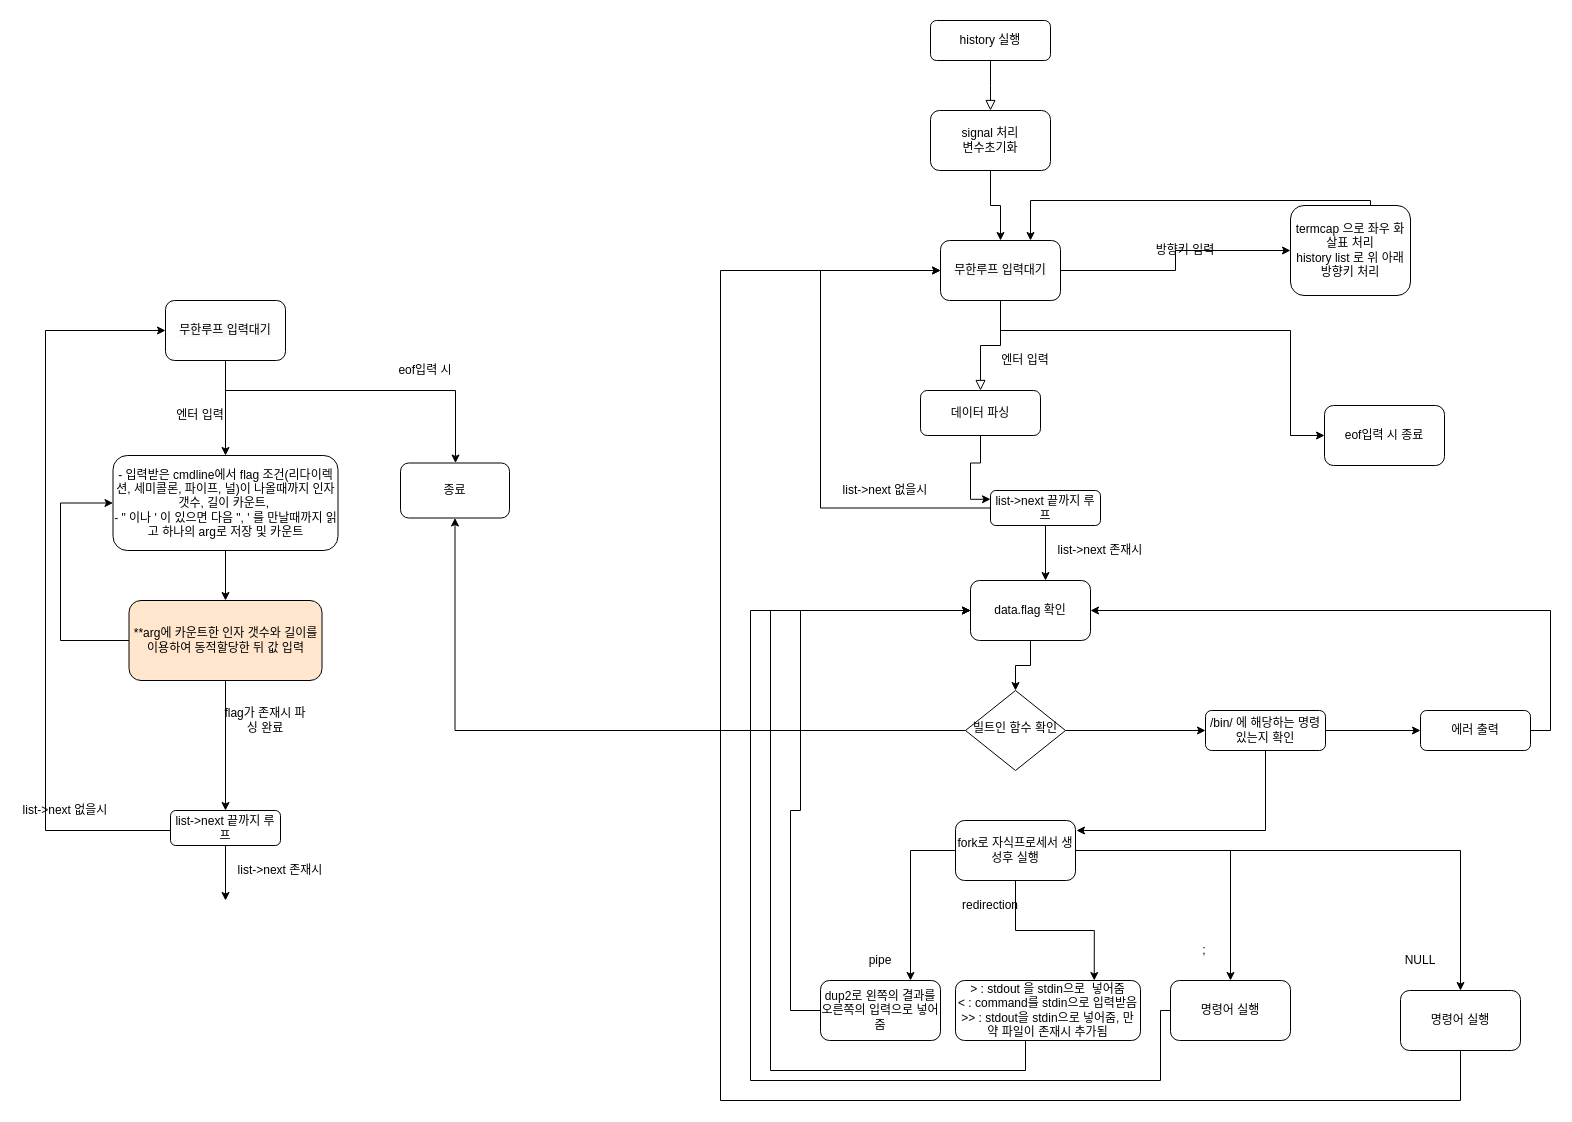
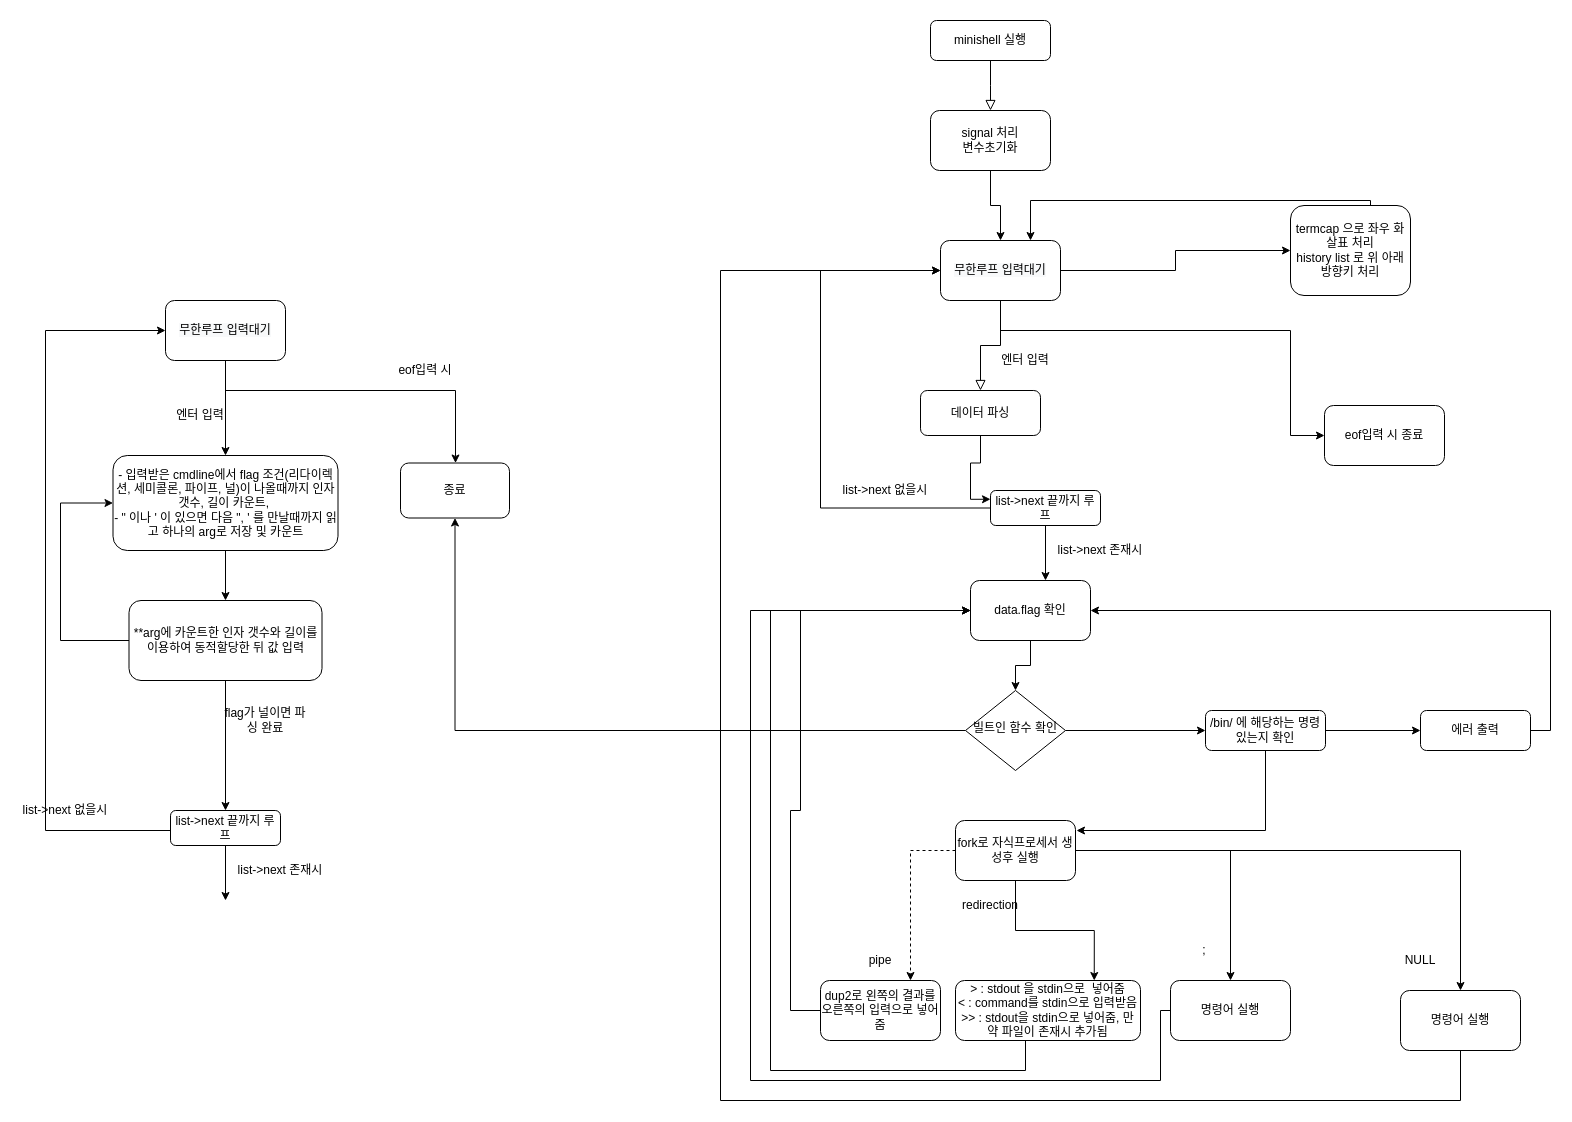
  <mxCell id="0" />
  <mxCell id="1" parent="0" />
  <mxCell id="2" value="" style="rounded=0;html=1;jettySize=auto;orthogonalLoop=1;fontSize=11;endArrow=block;endFill=0;endSize=8;strokeWidth=1;shadow=0;labelBackgroundColor=none;edgeStyle=orthogonalEdgeStyle;" parent="1" source="3" edge="1"><mxGeometry relative="1" as="geometry"><mxPoint x="990" y="110" as="targetPoint" /></mxGeometry></mxCell>
- <mxCell id="3" value="history 실행" style="rounded=1;whiteSpace=wrap;html=1;fontSize=12;glass=0;strokeWidth=1;shadow=0;" parent="1" vertex="1"><mxGeometry x="930" y="20" width="120" height="40" as="geometry" /></mxCell>
+ <mxCell id="3" value="minishell 실행" style="rounded=1;whiteSpace=wrap;html=1;fontSize=12;glass=0;strokeWidth=1;shadow=0;" parent="1" vertex="1"><mxGeometry x="930" y="20" width="120" height="40" as="geometry" /></mxCell>
  <mxCell id="4" value="" style="rounded=0;html=1;jettySize=auto;orthogonalLoop=1;fontSize=11;endArrow=block;endFill=0;endSize=8;strokeWidth=1;shadow=0;labelBackgroundColor=none;edgeStyle=orthogonalEdgeStyle;entryX=0.5;entryY=0;entryDx=0;entryDy=0;exitX=0.5;exitY=1;exitDx=0;exitDy=0;" parent="1" source="47" target="19" edge="1"><mxGeometry x="0.154" y="-170" relative="1" as="geometry"><mxPoint as="offset" /><mxPoint x="995" y="330" as="sourcePoint" /><mxPoint x="990" y="500" as="targetPoint" /><Array as="points" /></mxGeometry></mxCell>
  <mxCell id="5" style="edgeStyle=orthogonalEdgeStyle;rounded=0;orthogonalLoop=1;jettySize=auto;html=1;entryX=0;entryY=0.5;entryDx=0;entryDy=0;exitX=1;exitY=0.5;exitDx=0;exitDy=0;" parent="1" source="47" target="7" edge="1"><mxGeometry relative="1" as="geometry"><mxPoint x="1080" y="280" as="sourcePoint" /></mxGeometry></mxCell>
  <mxCell id="6" style="edgeStyle=orthogonalEdgeStyle;rounded=0;orthogonalLoop=1;jettySize=auto;html=1;entryX=0.75;entryY=0;entryDx=0;entryDy=0;exitX=0.5;exitY=0;exitDx=0;exitDy=0;" parent="1" source="7" target="47" edge="1"><mxGeometry relative="1" as="geometry"><Array as="points"><mxPoint x="1370" y="200" /><mxPoint x="1030" y="200" /></Array></mxGeometry></mxCell>
  <mxCell id="7" value="termcap 으로 좌우 화살표 처리&lt;br&gt;history list 로 위 아래 방향키 처리" style="rounded=1;whiteSpace=wrap;html=1;fontSize=12;glass=0;strokeWidth=1;shadow=0;" parent="1" vertex="1"><mxGeometry x="1290" y="205" width="120" height="90" as="geometry" /></mxCell>
  <mxCell id="8" style="edgeStyle=orthogonalEdgeStyle;rounded=0;orthogonalLoop=1;jettySize=auto;html=1;entryX=0;entryY=0.5;entryDx=0;entryDy=0;" parent="1" source="10" target="13" edge="1"><mxGeometry relative="1" as="geometry"><Array as="points"><mxPoint x="1205" y="730" /></Array></mxGeometry></mxCell>
  <mxCell id="9" style="edgeStyle=orthogonalEdgeStyle;rounded=0;orthogonalLoop=1;jettySize=auto;html=1;" parent="1" source="10" target="60" edge="1"><mxGeometry relative="1" as="geometry"><mxPoint x="1015" y="850" as="targetPoint" /></mxGeometry></mxCell>
  <mxCell id="10" value="빌트인 함수 확인" style="rhombus;whiteSpace=wrap;html=1;shadow=0;fontFamily=Helvetica;fontSize=12;align=center;strokeWidth=1;spacing=6;spacingTop=-4;" parent="1" vertex="1"><mxGeometry x="965" y="690" width="100" height="80" as="geometry" /></mxCell>
  <mxCell id="11" style="edgeStyle=orthogonalEdgeStyle;rounded=0;orthogonalLoop=1;jettySize=auto;html=1;entryX=0;entryY=0.5;entryDx=0;entryDy=0;" parent="1" source="13" target="21" edge="1"><mxGeometry relative="1" as="geometry"><mxPoint x="1385" y="730" as="targetPoint" /></mxGeometry></mxCell>
  <mxCell id="12" style="edgeStyle=orthogonalEdgeStyle;rounded=0;orthogonalLoop=1;jettySize=auto;html=1;" parent="1" source="13" edge="1"><mxGeometry relative="1" as="geometry"><mxPoint x="1076" y="830" as="targetPoint" /><Array as="points"><mxPoint x="1265" y="830" /><mxPoint x="1076" y="830" /></Array></mxGeometry></mxCell>
  <mxCell id="13" value="/bin/ 에 해당하는 명령 있는지 확인" style="rounded=1;whiteSpace=wrap;html=1;fontSize=12;glass=0;strokeWidth=1;shadow=0;" parent="1" vertex="1"><mxGeometry x="1205" y="710" width="120" height="40" as="geometry" /></mxCell>
  <mxCell id="14" style="edgeStyle=orthogonalEdgeStyle;rounded=0;orthogonalLoop=1;jettySize=auto;html=1;entryX=0.5;entryY=0;entryDx=0;entryDy=0;" parent="1" source="15" target="47" edge="1"><mxGeometry relative="1" as="geometry"><mxPoint x="995" y="220" as="targetPoint" /></mxGeometry></mxCell>
  <mxCell id="15" value="signal 처리&lt;br&gt;변수초기화" style="rounded=1;whiteSpace=wrap;html=1;" parent="1" vertex="1"><mxGeometry x="930" y="110" width="120" height="60" as="geometry" /></mxCell>
- <mxCell id="16" value="방향키 입력" style="text;html=1;strokeColor=none;fillColor=none;align=center;verticalAlign=middle;whiteSpace=wrap;rounded=0;" parent="1" vertex="1"><mxGeometry x="1140" y="240" width="90" height="20" as="geometry" /></mxCell>
  <mxCell id="17" value="엔터 입력" style="text;html=1;strokeColor=none;fillColor=none;align=center;verticalAlign=middle;whiteSpace=wrap;rounded=0;" parent="1" vertex="1"><mxGeometry x="990" y="350" width="70" height="20" as="geometry" /></mxCell>
  <mxCell id="18" style="edgeStyle=orthogonalEdgeStyle;rounded=0;orthogonalLoop=1;jettySize=auto;html=1;entryX=0;entryY=0.25;entryDx=0;entryDy=0;" parent="1" source="19" target="40" edge="1"><mxGeometry relative="1" as="geometry"><mxPoint x="980" y="490" as="targetPoint" /></mxGeometry></mxCell>
  <mxCell id="19" value="데이터 파싱" style="rounded=1;whiteSpace=wrap;html=1;" parent="1" vertex="1"><mxGeometry x="920" y="390" width="120" height="45" as="geometry" /></mxCell>
  <mxCell id="20" style="edgeStyle=orthogonalEdgeStyle;rounded=0;orthogonalLoop=1;jettySize=auto;html=1;entryX=1;entryY=0.5;entryDx=0;entryDy=0;" parent="1" source="21" target="25" edge="1"><mxGeometry relative="1" as="geometry"><mxPoint x="1280" y="510" as="targetPoint" /><Array as="points"><mxPoint x="1550" y="730" /><mxPoint x="1550" y="610" /></Array></mxGeometry></mxCell>
  <mxCell id="21" value="에러 출력" style="rounded=1;whiteSpace=wrap;html=1;" parent="1" vertex="1"><mxGeometry x="1420" y="710" width="110" height="40" as="geometry" /></mxCell>
  <mxCell id="22" style="edgeStyle=orthogonalEdgeStyle;rounded=0;orthogonalLoop=1;jettySize=auto;html=1;" parent="1" source="23" edge="1"><mxGeometry relative="1" as="geometry"><mxPoint x="970" y="610" as="targetPoint" /><Array as="points"><mxPoint x="1160" y="1080" /><mxPoint x="750" y="1080" /><mxPoint x="750" y="610" /></Array></mxGeometry></mxCell>
  <mxCell id="23" value="명령어 실행" style="rounded=1;whiteSpace=wrap;html=1;" parent="1" vertex="1"><mxGeometry x="1170" y="980" width="120" height="60" as="geometry" /></mxCell>
  <mxCell id="24" style="edgeStyle=orthogonalEdgeStyle;rounded=0;orthogonalLoop=1;jettySize=auto;html=1;entryX=0.5;entryY=0;entryDx=0;entryDy=0;" parent="1" source="25" target="10" edge="1"><mxGeometry relative="1" as="geometry" /></mxCell>
  <mxCell id="25" value="data.flag 확인" style="rounded=1;whiteSpace=wrap;html=1;" parent="1" vertex="1"><mxGeometry x="970" y="580" width="120" height="60" as="geometry" /></mxCell>
  <mxCell id="26" style="edgeStyle=orthogonalEdgeStyle;rounded=0;orthogonalLoop=1;jettySize=auto;html=1;" parent="1" source="27" edge="1"><mxGeometry relative="1" as="geometry"><mxPoint x="970" y="610" as="targetPoint" /><Array as="points"><mxPoint x="1025" y="1070" /><mxPoint y="1070" x="770" /><mxPoint y="610" x="770" /></Array></mxGeometry></mxCell>
  <mxCell id="27" value="&amp;gt; : stdout 을 stdin으로&amp;nbsp; 넣어줌&lt;br&gt;&amp;lt; : command를 stdin으로 입력받음&lt;br&gt;&amp;gt;&amp;gt; : stdout을 stdin으로 넣어줌, 만약 파일이 존재시 추가됨" style="rounded=1;whiteSpace=wrap;html=1;" parent="1" vertex="1"><mxGeometry x="955" y="980" width="185" height="60" as="geometry" /></mxCell>
  <mxCell id="28" style="edgeStyle=orthogonalEdgeStyle;rounded=0;orthogonalLoop=1;jettySize=auto;html=1;entryX=0;entryY=0.5;entryDx=0;entryDy=0;" parent="1" source="29" target="25" edge="1"><mxGeometry relative="1" as="geometry"><Array as="points"><mxPoint x="790" y="1010" /><mxPoint x="790" y="810" /><mxPoint x="800" y="810" /><mxPoint x="800" y="610" /></Array></mxGeometry></mxCell>
  <mxCell id="29" value="dup2로 왼쪽의 결과를 오른쪽의 입력으로 넣어줌" style="rounded=1;whiteSpace=wrap;html=1;" parent="1" vertex="1"><mxGeometry x="820" y="980" width="120" height="60" as="geometry" /></mxCell>
  <mxCell id="30" value="pipe" style="text;html=1;strokeColor=none;fillColor=none;align=center;verticalAlign=middle;whiteSpace=wrap;rounded=0;" parent="1" vertex="1"><mxGeometry x="860" y="950" width="40" height="20" as="geometry" /></mxCell>
  <mxCell id="31" value="redirection" style="text;html=1;strokeColor=none;fillColor=none;align=center;verticalAlign=middle;whiteSpace=wrap;rounded=0;" parent="1" vertex="1"><mxGeometry x="955" y="895" width="70" height="20" as="geometry" /></mxCell>
  <mxCell id="32" value=";" style="text;html=1;strokeColor=none;fillColor=none;align=center;verticalAlign=middle;whiteSpace=wrap;rounded=0;" parent="1" vertex="1"><mxGeometry x="1184" y="940" width="40" height="20" as="geometry" /></mxCell>
- <mxCell id="33" style="edgeStyle=orthogonalEdgeStyle;rounded=0;orthogonalLoop=1;jettySize=auto;html=1;entryX=0.75;entryY=0;entryDx=0;entryDy=0;" parent="1" source="37" target="29" edge="1"><mxGeometry relative="1" as="geometry" /></mxCell>
+ <mxCell id="33" style="edgeStyle=orthogonalEdgeStyle;rounded=0;orthogonalLoop=1;jettySize=auto;html=1;entryX=0.75;entryY=0;entryDx=0;entryDy=0;dashed=1;" parent="1" source="37" target="29" edge="1"><mxGeometry relative="1" as="geometry" /></mxCell>
  <mxCell id="34" style="edgeStyle=orthogonalEdgeStyle;rounded=0;orthogonalLoop=1;jettySize=auto;html=1;entryX=0.75;entryY=0;entryDx=0;entryDy=0;" parent="1" source="37" target="27" edge="1"><mxGeometry relative="1" as="geometry" /></mxCell>
  <mxCell id="35" style="edgeStyle=orthogonalEdgeStyle;rounded=0;orthogonalLoop=1;jettySize=auto;html=1;" parent="1" source="37" target="44" edge="1"><mxGeometry relative="1" as="geometry"><mxPoint x="1370" y="850" as="targetPoint" /></mxGeometry></mxCell>
  <mxCell id="36" style="edgeStyle=orthogonalEdgeStyle;rounded=0;orthogonalLoop=1;jettySize=auto;html=1;entryX=0.5;entryY=0;entryDx=0;entryDy=0;" parent="1" source="37" target="23" edge="1"><mxGeometry relative="1" as="geometry" /></mxCell>
  <mxCell id="37" value="fork로 자식프로세서 생성후 실행" style="rounded=1;whiteSpace=wrap;html=1;" parent="1" vertex="1"><mxGeometry x="955" y="820" width="120" height="60" as="geometry" /></mxCell>
  <mxCell id="38" style="edgeStyle=orthogonalEdgeStyle;rounded=0;orthogonalLoop=1;jettySize=auto;html=1;entryX=0.625;entryY=0;entryDx=0;entryDy=0;entryPerimeter=0;" parent="1" source="40" target="25" edge="1"><mxGeometry relative="1" as="geometry" /></mxCell>
  <mxCell id="39" style="edgeStyle=orthogonalEdgeStyle;rounded=0;orthogonalLoop=1;jettySize=auto;html=1;entryX=0;entryY=0.5;entryDx=0;entryDy=0;" parent="1" source="40" target="47" edge="1"><mxGeometry relative="1" as="geometry"><mxPoint x="920" y="280" as="targetPoint" /><Array as="points"><mxPoint x="820" y="508" /><mxPoint x="820" y="270" /></Array></mxGeometry></mxCell>
  <mxCell id="40" value="list-&amp;gt;next 끝까지 루프" style="rounded=1;whiteSpace=wrap;html=1;" parent="1" vertex="1"><mxGeometry x="990" y="490" width="110" height="35" as="geometry" /></mxCell>
  <mxCell id="41" value="list-&amp;gt;next 존재시" style="text;html=1;strokeColor=none;fillColor=none;align=center;verticalAlign=middle;whiteSpace=wrap;rounded=0;" parent="1" vertex="1"><mxGeometry x="1040" y="540" width="120" height="20" as="geometry" /></mxCell>
  <mxCell id="42" value="list-&amp;gt;next 없을시" style="text;html=1;strokeColor=none;fillColor=none;align=center;verticalAlign=middle;whiteSpace=wrap;rounded=0;" parent="1" vertex="1"><mxGeometry x="840" y="480" width="90" height="20" as="geometry" /></mxCell>
  <mxCell id="43" style="edgeStyle=orthogonalEdgeStyle;rounded=0;orthogonalLoop=1;jettySize=auto;html=1;entryX=0;entryY=0.5;entryDx=0;entryDy=0;" parent="1" source="44" target="47" edge="1"><mxGeometry relative="1" as="geometry"><mxPoint x="900" y="280" as="targetPoint" /><Array as="points"><mxPoint x="1460" y="1100" /><mxPoint x="720" y="1100" /><mxPoint x="720" y="270" /></Array></mxGeometry></mxCell>
  <mxCell id="44" value="명령어 실행" style="rounded=1;whiteSpace=wrap;html=1;" parent="1" vertex="1"><mxGeometry x="1400" y="990" width="120" height="60" as="geometry" /></mxCell>
  <mxCell id="45" value="NULL" style="text;html=1;strokeColor=none;fillColor=none;align=center;verticalAlign=middle;whiteSpace=wrap;rounded=0;" parent="1" vertex="1"><mxGeometry x="1400" y="950" width="40" height="20" as="geometry" /></mxCell>
  <mxCell id="46" style="edgeStyle=orthogonalEdgeStyle;rounded=0;orthogonalLoop=1;jettySize=auto;html=1;" parent="1" source="47" target="48" edge="1"><mxGeometry relative="1" as="geometry"><mxPoint x="1290" y="420" as="targetPoint" /><Array as="points"><mxPoint x="1000" y="330" /><mxPoint x="1290" y="330" /></Array></mxGeometry></mxCell>
  <mxCell id="47" value="&lt;meta charset=&quot;utf-8&quot;&gt;&lt;span style=&quot;color: rgb(0, 0, 0); font-family: helvetica; font-size: 12px; font-style: normal; font-weight: 400; letter-spacing: normal; text-align: center; text-indent: 0px; text-transform: none; word-spacing: 0px; background-color: rgb(248, 249, 250); display: inline; float: none;&quot;&gt;무한루프 입력대기&lt;/span&gt;" style="rounded=1;whiteSpace=wrap;html=1;" parent="1" vertex="1"><mxGeometry x="940" y="240" width="120" height="60" as="geometry" /></mxCell>
  <mxCell id="48" value="eof입력 시 종료" style="rounded=1;whiteSpace=wrap;html=1;" parent="1" vertex="1"><mxGeometry x="1324" y="405" width="120" height="60" as="geometry" /></mxCell>
  <mxCell id="49" value="엔터 입력" style="text;html=1;strokeColor=none;fillColor=none;align=center;verticalAlign=middle;whiteSpace=wrap;rounded=0;" vertex="1" parent="1"><mxGeometry x="165" y="405" width="70" height="20" as="geometry" /></mxCell>
  <mxCell id="50" style="edgeStyle=orthogonalEdgeStyle;rounded=0;orthogonalLoop=1;jettySize=auto;html=1;entryX=0.5;entryY=0;entryDx=0;entryDy=0;" edge="1" parent="1" source="51" target="63"><mxGeometry relative="1" as="geometry" /></mxCell>
  <mxCell id="51" value="- 입력받은 cmdline에서 flag 조건(리다이렉션, 세미콜론, 파이프, 널)이 나올때까지 인자 갯수, 길이 카운트,&amp;nbsp;&lt;br&gt;- &quot; 이나 ' 이 있으면 다음 &quot;, ' 를 만날때까지 읽고 하나의 arg로 저장 및 카운트" style="rounded=1;whiteSpace=wrap;html=1;" vertex="1" parent="1"><mxGeometry x="112.5" y="455" width="225" height="95" as="geometry" /></mxCell>
  <mxCell id="52" style="edgeStyle=orthogonalEdgeStyle;rounded=0;orthogonalLoop=1;jettySize=auto;html=1;entryX=0.625;entryY=0;entryDx=0;entryDy=0;entryPerimeter=0;" edge="1" parent="1" source="54"><mxGeometry relative="1" as="geometry"><mxPoint x="225" y="900" as="targetPoint" /></mxGeometry></mxCell>
  <mxCell id="53" style="edgeStyle=orthogonalEdgeStyle;rounded=0;orthogonalLoop=1;jettySize=auto;html=1;entryX=0;entryY=0.5;entryDx=0;entryDy=0;" edge="1" parent="1" source="54" target="59"><mxGeometry relative="1" as="geometry"><mxPoint x="145" y="340" as="targetPoint" /><Array as="points"><mxPoint x="45" y="830" /><mxPoint x="45" y="330" /></Array></mxGeometry></mxCell>
  <mxCell id="54" value="list-&amp;gt;next 끝까지 루프" style="rounded=1;whiteSpace=wrap;html=1;" vertex="1" parent="1"><mxGeometry x="170" y="810" width="110" height="35" as="geometry" /></mxCell>
  <mxCell id="55" value="list-&amp;gt;next 존재시" style="text;html=1;strokeColor=none;fillColor=none;align=center;verticalAlign=middle;whiteSpace=wrap;rounded=0;" vertex="1" parent="1"><mxGeometry x="220" y="860" width="120" height="20" as="geometry" /></mxCell>
  <mxCell id="56" value="list-&amp;gt;next 없을시" style="text;html=1;strokeColor=none;fillColor=none;align=center;verticalAlign=middle;whiteSpace=wrap;rounded=0;" vertex="1" parent="1"><mxGeometry x="20" y="800" width="90" height="20" as="geometry" /></mxCell>
  <mxCell id="57" style="edgeStyle=orthogonalEdgeStyle;rounded=0;orthogonalLoop=1;jettySize=auto;html=1;" edge="1" parent="1" source="59" target="60"><mxGeometry relative="1" as="geometry"><mxPoint x="515" y="480" as="targetPoint" /><Array as="points"><mxPoint x="225" y="390" /><mxPoint x="455" y="390" /></Array></mxGeometry></mxCell>
  <mxCell id="58" style="edgeStyle=orthogonalEdgeStyle;rounded=0;orthogonalLoop=1;jettySize=auto;html=1;entryX=0.5;entryY=0;entryDx=0;entryDy=0;" edge="1" parent="1" source="59" target="51"><mxGeometry relative="1" as="geometry" /></mxCell>
  <mxCell id="59" value="&lt;meta charset=&quot;utf-8&quot;&gt;&lt;span style=&quot;color: rgb(0, 0, 0); font-family: helvetica; font-size: 12px; font-style: normal; font-weight: 400; letter-spacing: normal; text-align: center; text-indent: 0px; text-transform: none; word-spacing: 0px; background-color: rgb(248, 249, 250); display: inline; float: none;&quot;&gt;무한루프 입력대기&lt;/span&gt;" style="rounded=1;whiteSpace=wrap;html=1;" vertex="1" parent="1"><mxGeometry x="165" y="300" width="120" height="60" as="geometry" /></mxCell>
  <mxCell id="60" value="종료" style="rounded=1;whiteSpace=wrap;html=1;" vertex="1" parent="1"><mxGeometry x="400" y="462.5" width="109" height="55" as="geometry" /></mxCell>
  <mxCell id="61" style="edgeStyle=orthogonalEdgeStyle;rounded=0;orthogonalLoop=1;jettySize=auto;html=1;entryX=0;entryY=0.5;entryDx=0;entryDy=0;" edge="1" parent="1" source="63" target="51"><mxGeometry relative="1" as="geometry"><Array as="points"><mxPoint x="60" y="640" /><mxPoint x="60" y="503" /></Array></mxGeometry></mxCell>
  <mxCell id="62" style="edgeStyle=orthogonalEdgeStyle;rounded=0;orthogonalLoop=1;jettySize=auto;html=1;entryX=0.5;entryY=0;entryDx=0;entryDy=0;" edge="1" parent="1" source="63" target="54"><mxGeometry relative="1" as="geometry" /></mxCell>
- <mxCell id="63" value="**arg에 카운트한 인자 갯수와 길이를 이용하여 동적할당한 뒤 값 입력" style="rounded=1;whiteSpace=wrap;html=1;fillColor=#ffe6cc;" vertex="1" parent="1"><mxGeometry x="128.5" y="600" width="193" height="80" as="geometry" /></mxCell>
- <mxCell id="64" value="flag가 존재시 파싱 완료" style="text;html=1;strokeColor=none;fillColor=none;align=center;verticalAlign=middle;whiteSpace=wrap;rounded=0;" vertex="1" parent="1"><mxGeometry x="220" y="710" width="90" height="20" as="geometry" /></mxCell>
+ <mxCell id="63" value="**arg에 카운트한 인자 갯수와 길이를 이용하여 동적할당한 뒤 값 입력" style="rounded=1;whiteSpace=wrap;html=1;" vertex="1" parent="1"><mxGeometry x="128.5" y="600" width="193" height="80" as="geometry" /></mxCell>
+ <mxCell id="64" value="flag가 널이면 파싱 완료" style="text;html=1;strokeColor=none;fillColor=none;align=center;verticalAlign=middle;whiteSpace=wrap;rounded=0;" vertex="1" parent="1"><mxGeometry x="220" y="710" width="90" height="20" as="geometry" /></mxCell>
  <mxCell id="65" value="eof입력 시" style="text;html=1;strokeColor=none;fillColor=none;align=center;verticalAlign=middle;whiteSpace=wrap;rounded=0;" vertex="1" parent="1"><mxGeometry x="380" y="360" width="90" height="20" as="geometry" /></mxCell>
